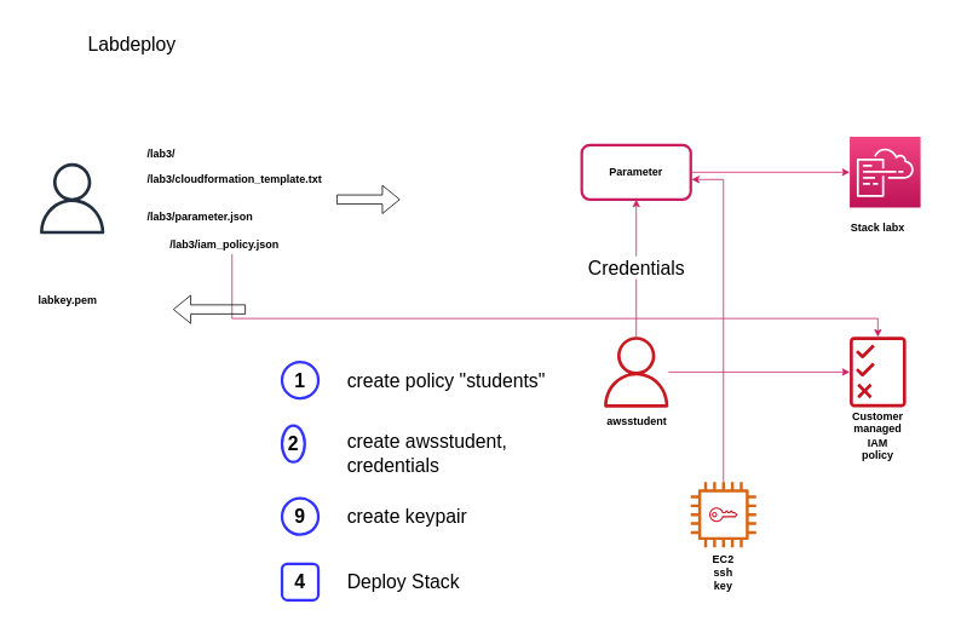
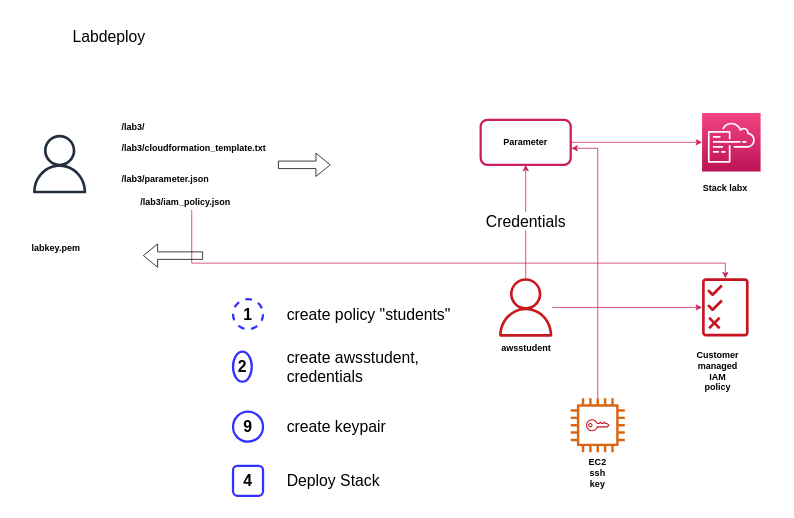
  <mxCell id="0" />
  <mxCell id="1" parent="0" />
  <mxCell id="2" value="" style="outlineConnect=0;fontColor=#232F3E;gradientColor=#F34482;gradientDirection=north;fillColor=#BC1356;strokeColor=#ffffff;dashed=0;verticalLabelPosition=bottom;verticalAlign=top;align=center;html=1;fontSize=12;fontStyle=0;aspect=fixed;shape=mxgraph.aws4.resourceIcon;resIcon=mxgraph.aws4.cloudformation;" parent="1" vertex="1"><mxGeometry x="935" y="150" width="78" height="78" as="geometry" /></mxCell>
  <mxCell id="3" style="edgeStyle=orthogonalEdgeStyle;rounded=0;orthogonalLoop=1;jettySize=auto;html=1;strokeColor=#C91D61;" parent="1" source="4" target="2" edge="1"><mxGeometry relative="1" as="geometry" /></mxCell>
  <mxCell id="4" value="" style="rounded=1;whiteSpace=wrap;html=1;strokeColor=#C91D61;fillColor=none;strokeWidth=3;" parent="1" vertex="1"><mxGeometry x="640" y="159" width="120" height="60" as="geometry" /></mxCell>
  <mxCell id="5" value="Parameter" style="text;html=1;strokeColor=none;fillColor=none;align=center;verticalAlign=middle;whiteSpace=wrap;rounded=0;fontStyle=1" parent="1" vertex="1"><mxGeometry x="680" y="179" width="40" height="20" as="geometry" /></mxCell>
  <mxCell id="6" style="edgeStyle=orthogonalEdgeStyle;rounded=0;orthogonalLoop=1;jettySize=auto;html=1;strokeColor=#C91D61;" parent="1" source="8" target="10" edge="1"><mxGeometry relative="1" as="geometry"><mxPoint x="935.376" y="409" as="targetPoint" /></mxGeometry></mxCell>
  <mxCell id="7" value="Credentials" style="edgeStyle=orthogonalEdgeStyle;rounded=0;orthogonalLoop=1;jettySize=auto;html=1;entryX=0.5;entryY=1;entryDx=0;entryDy=0;strokeColor=#C91D61;fontSize=21;" parent="1" source="8" target="4" edge="1"><mxGeometry relative="1" as="geometry" /></mxCell>
  <mxCell id="8" value="" style="outlineConnect=0;fontColor=#232F3E;gradientColor=none;strokeColor=none;dashed=0;verticalLabelPosition=bottom;verticalAlign=top;align=center;html=1;fontSize=12;fontStyle=0;aspect=fixed;pointerEvents=1;shape=mxgraph.aws4.user;fillColor=#C7191F;" parent="1" vertex="1"><mxGeometry x="661" y="370" width="78" height="78" as="geometry" /></mxCell>
  <mxCell id="9" value="awsstudent" style="text;html=1;strokeColor=none;fillColor=none;align=center;verticalAlign=middle;whiteSpace=wrap;rounded=0;fontStyle=1" parent="1" vertex="1"><mxGeometry x="681" y="454" width="40" height="20" as="geometry" /></mxCell>
  <mxCell id="10" value="" style="outlineConnect=0;fontColor=#232F3E;gradientColor=none;fillColor=#C7131F;strokeColor=none;dashed=0;verticalLabelPosition=bottom;verticalAlign=top;align=center;html=1;fontSize=12;fontStyle=0;aspect=fixed;pointerEvents=1;shape=mxgraph.aws4.permissions;" parent="1" vertex="1"><mxGeometry x="935" y="370" width="62" height="78" as="geometry" /></mxCell>
  <mxCell id="11" value="/lab3/" style="text;html=1;strokeColor=none;fillColor=none;align=left;verticalAlign=middle;whiteSpace=wrap;rounded=0;fontStyle=1" parent="1" vertex="1"><mxGeometry x="160" y="159" width="40" height="20" as="geometry" /></mxCell>
  <mxCell id="12" value="/lab3/cloudformation_template.txt" style="text;html=1;strokeColor=none;fillColor=none;align=left;verticalAlign=middle;whiteSpace=wrap;rounded=0;fontStyle=1" parent="1" vertex="1"><mxGeometry x="160" y="187" width="40" height="20" as="geometry" /></mxCell>
  <mxCell id="13" style="edgeStyle=orthogonalEdgeStyle;rounded=0;orthogonalLoop=1;jettySize=auto;html=1;strokeColor=#C91D61;fontSize=21;" parent="1" source="14" target="10" edge="1"><mxGeometry relative="1" as="geometry"><Array as="points"><mxPoint x="966" y="350" /></Array></mxGeometry></mxCell>
  <mxCell id="14" value="/lab3/iam_policy.json" style="text;html=1;strokeColor=none;fillColor=none;align=left;verticalAlign=middle;whiteSpace=wrap;rounded=0;fontStyle=1" parent="1" vertex="1"><mxGeometry x="185" y="259" width="140" height="20" as="geometry" /></mxCell>
  <mxCell id="15" value="/lab3/parameter.json" style="text;html=1;strokeColor=none;fillColor=none;align=left;verticalAlign=middle;whiteSpace=wrap;rounded=0;fontStyle=1" parent="1" vertex="1"><mxGeometry x="160" y="229" width="40" height="20" as="geometry" /></mxCell>
- <mxCell id="16" value="&lt;b style=&quot;font-size: 21px;&quot;&gt;1&lt;/b&gt;" style="ellipse;whiteSpace=wrap;html=1;aspect=fixed;strokeWidth=3;align=center;fillColor=none;strokeColor=#3333FF;fontSize=21;" parent="1" vertex="1"><mxGeometry x="310" y="398" width="40" height="40" as="geometry" /></mxCell>
+ <mxCell id="16" value="&lt;b style=&quot;font-size: 21px;&quot;&gt;1&lt;/b&gt;" style="ellipse;whiteSpace=wrap;html=1;aspect=fixed;strokeWidth=3;align=center;fillColor=none;strokeColor=#3333FF;fontSize=21;dashed=1;" parent="1" vertex="1"><mxGeometry x="310" y="398" width="40" height="40" as="geometry" /></mxCell>
  <mxCell id="17" value="create policy &quot;students&quot;" style="text;html=1;strokeColor=none;fillColor=none;align=left;verticalAlign=middle;whiteSpace=wrap;rounded=0;fontSize=21;" parent="1" vertex="1"><mxGeometry x="380" y="390" width="250" height="56" as="geometry" /></mxCell>
  <mxCell id="18" value="&lt;b style=&quot;font-size: 21px&quot;&gt;2&lt;/b&gt;" style="ellipse;whiteSpace=wrap;html=1;aspect=fixed;strokeWidth=3;align=center;fillColor=none;strokeColor=#3333FF;fontSize=21;" parent="1" vertex="1"><mxGeometry x="310" y="468" width="25" height="40" as="geometry" /></mxCell>
- <mxCell id="19" value="create awsstudent, credentials" style="text;html=1;strokeColor=none;fillColor=none;align=left;verticalAlign=middle;whiteSpace=wrap;rounded=0;fontSize=21;" parent="1" vertex="1"><mxGeometry x="380" y="470" width="250" height="56" as="geometry" /></mxCell>
+ <mxCell id="19" value="create awsstudent, credentials" style="text;html=1;strokeColor=none;fillColor=none;align=left;verticalAlign=middle;whiteSpace=wrap;rounded=0;fontSize=21;" parent="1" vertex="1"><mxGeometry x="380" y="460" width="250" height="56" as="geometry" /></mxCell>
  <mxCell id="20" value="&lt;b style=&quot;font-size: 21px&quot;&gt;9&lt;/b&gt;" style="ellipse;whiteSpace=wrap;html=1;aspect=fixed;strokeWidth=3;align=center;fillColor=none;strokeColor=#3333FF;fontSize=21;" parent="1" vertex="1"><mxGeometry x="310" y="548" width="40" height="40" as="geometry" /></mxCell>
  <mxCell id="21" value="create keypair" style="text;html=1;strokeColor=none;fillColor=none;align=left;verticalAlign=middle;whiteSpace=wrap;rounded=0;fontSize=21;" parent="1" vertex="1"><mxGeometry x="380" y="540" width="250" height="56" as="geometry" /></mxCell>
  <mxCell id="22" style="edgeStyle=orthogonalEdgeStyle;rounded=0;orthogonalLoop=1;jettySize=auto;html=1;entryX=1.008;entryY=0.633;entryDx=0;entryDy=0;entryPerimeter=0;strokeColor=#C91D61;fontSize=21;" parent="1" source="23" target="4" edge="1"><mxGeometry relative="1" as="geometry" /></mxCell>
  <mxCell id="23" value="" style="outlineConnect=0;fontColor=#232F3E;gradientColor=none;fillColor=#D86613;strokeColor=none;dashed=0;verticalLabelPosition=bottom;verticalAlign=top;align=center;html=1;fontSize=12;fontStyle=0;aspect=fixed;pointerEvents=1;shape=mxgraph.aws4.instance2;" parent="1" vertex="1"><mxGeometry x="760" y="530" width="72" height="72" as="geometry" /></mxCell>
  <mxCell id="24" value="" style="outlineConnect=0;fontColor=#232F3E;gradientColor=none;fillColor=#C7131F;strokeColor=none;dashed=0;verticalLabelPosition=bottom;verticalAlign=top;align=center;html=1;fontSize=12;fontStyle=0;aspect=fixed;pointerEvents=1;shape=mxgraph.aws4.addon;" parent="1" vertex="1"><mxGeometry x="780.4" y="558" width="31.2" height="16" as="geometry" /></mxCell>
  <mxCell id="25" value="&lt;b style=&quot;font-size: 21px&quot;&gt;4&lt;/b&gt;" style="whiteSpace=wrap;html=1;aspect=fixed;strokeWidth=3;align=center;fillColor=none;strokeColor=#3333FF;fontSize=21;rounded=1;" parent="1" vertex="1"><mxGeometry x="310" y="620" width="40" height="40" as="geometry" /></mxCell>
  <mxCell id="26" value="Deploy Stack" style="text;html=1;strokeColor=none;fillColor=none;align=left;verticalAlign=middle;whiteSpace=wrap;rounded=0;fontSize=21;" parent="1" vertex="1"><mxGeometry x="380" y="612" width="250" height="56" as="geometry" /></mxCell>
  <mxCell id="27" value="Labdeploy" style="text;html=1;strokeColor=none;fillColor=none;align=center;verticalAlign=middle;whiteSpace=wrap;rounded=0;fontSize=21;" parent="1" vertex="1"><mxGeometry x="20" y="20" width="250" height="56" as="geometry" /></mxCell>
- <mxCell id="28" value="Customer managed IAM policy" style="text;html=1;strokeColor=none;fillColor=none;align=center;verticalAlign=middle;whiteSpace=wrap;rounded=0;fontStyle=1" vertex="1" parent="1"><mxGeometry x="946" y="458" width="40" height="42" as="geometry" /></mxCell>
+ <mxCell id="28" value="Customer managed IAM policy" style="text;html=1;strokeColor=none;fillColor=none;align=center;verticalAlign=middle;whiteSpace=wrap;rounded=0;fontStyle=1" vertex="1" parent="1"><mxGeometry x="936" y="473" width="40" height="42" as="geometry" /></mxCell>
  <mxCell id="29" value="EC2 ssh key" style="text;html=1;strokeColor=none;fillColor=none;align=center;verticalAlign=middle;whiteSpace=wrap;rounded=0;fontStyle=1" vertex="1" parent="1"><mxGeometry x="776" y="620" width="40" height="20" as="geometry" /></mxCell>
  <mxCell id="30" value="Stack labx" style="text;html=1;strokeColor=none;fillColor=none;align=center;verticalAlign=middle;whiteSpace=wrap;rounded=0;fontStyle=1" vertex="1" parent="1"><mxGeometry x="896" y="240" width="140" height="20" as="geometry" /></mxCell>
  <mxCell id="31" value="" style="outlineConnect=0;fontColor=#232F3E;gradientColor=none;fillColor=#232F3E;strokeColor=none;dashed=0;verticalLabelPosition=bottom;verticalAlign=top;align=center;html=1;fontSize=12;fontStyle=0;aspect=fixed;pointerEvents=1;shape=mxgraph.aws4.user;" vertex="1" parent="1"><mxGeometry x="40" y="179" width="78" height="78" as="geometry" /></mxCell>
  <mxCell id="32" value="labkey.pem" style="text;html=1;strokeColor=none;fillColor=none;align=left;verticalAlign=middle;whiteSpace=wrap;rounded=0;fontStyle=1" vertex="1" parent="1"><mxGeometry x="40" y="320" width="81" height="20" as="geometry" /></mxCell>
  <mxCell id="33" value="" style="shape=flexArrow;endArrow=classic;html=1;" edge="1" parent="1"><mxGeometry width="50" height="50" relative="1" as="geometry"><mxPoint x="370" y="219" as="sourcePoint" /><mxPoint x="440" y="219" as="targetPoint" /></mxGeometry></mxCell>
  <mxCell id="34" value="" style="shape=flexArrow;endArrow=classic;html=1;" edge="1" parent="1"><mxGeometry width="50" height="50" relative="1" as="geometry"><mxPoint x="270" y="340" as="sourcePoint" /><mxPoint x="190" y="340" as="targetPoint" /></mxGeometry></mxCell>
